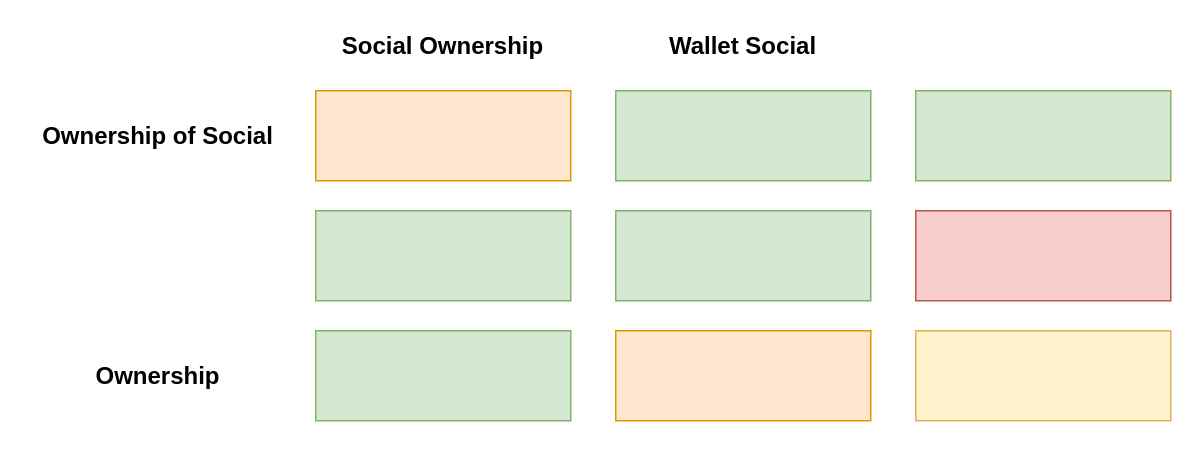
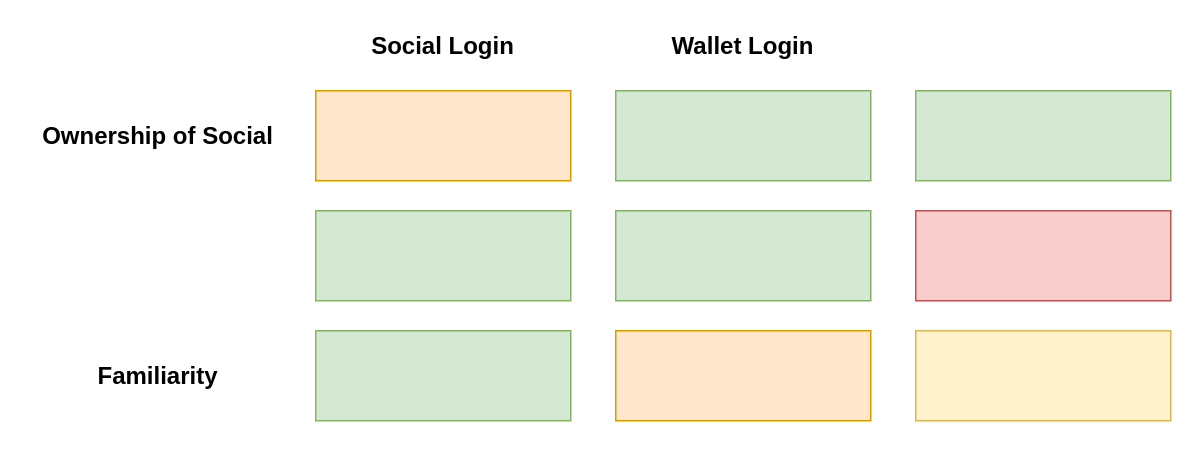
  <mxCell id="0" />
  <mxCell id="1" parent="0" />
  <mxCell id="2" value="" style="rounded=0;whiteSpace=wrap;html=1;fillColor=#ffe6cc;strokeColor=#d79b00;" vertex="1" parent="1"><mxGeometry x="210" y="60" width="170" height="60" as="geometry" /></mxCell>
- <mxCell id="3" value="Social Ownership" style="text;html=1;strokeColor=none;fillColor=none;align=center;verticalAlign=middle;whiteSpace=wrap;rounded=0;fontSize=16;fontStyle=1" vertex="1" parent="1"><mxGeometry x="210" y="20" width="170" height="20" as="geometry" /></mxCell>
+ <mxCell id="3" value="Social Login" style="text;html=1;strokeColor=none;fillColor=none;align=center;verticalAlign=middle;whiteSpace=wrap;rounded=0;fontSize=16;fontStyle=1" vertex="1" parent="1"><mxGeometry x="210" y="20" width="170" height="20" as="geometry" /></mxCell>
  <mxCell id="4" value="" style="rounded=0;whiteSpace=wrap;html=1;fillColor=#d5e8d4;strokeColor=#82b366;" vertex="1" parent="1"><mxGeometry x="410" y="60" width="170" height="60" as="geometry" /></mxCell>
- <mxCell id="5" value="Wallet Social" style="text;html=1;strokeColor=none;fillColor=none;align=center;verticalAlign=middle;whiteSpace=wrap;rounded=0;fontSize=16;fontStyle=1" vertex="1" parent="1"><mxGeometry x="410" y="20" width="170" height="20" as="geometry" /></mxCell>
+ <mxCell id="5" value="Wallet Login" style="text;html=1;strokeColor=none;fillColor=none;align=center;verticalAlign=middle;whiteSpace=wrap;rounded=0;fontSize=16;fontStyle=1" vertex="1" parent="1"><mxGeometry x="410" y="20" width="170" height="20" as="geometry" /></mxCell>
  <mxCell id="6" value="" style="rounded=0;whiteSpace=wrap;html=1;fillColor=#d5e8d4;strokeColor=#82b366;" vertex="1" parent="1"><mxGeometry x="610" y="60" width="170" height="60" as="geometry" /></mxCell>
  <mxCell id="7" value="Ownership of Social" style="text;html=1;strokeColor=none;fillColor=none;align=center;verticalAlign=middle;whiteSpace=wrap;rounded=0;fontSize=16;fontStyle=1" vertex="1" parent="1"><mxGeometry x="20" y="80" width="170" height="20" as="geometry" /></mxCell>
  <mxCell id="8" value="" style="rounded=0;whiteSpace=wrap;html=1;fillColor=#d5e8d4;strokeColor=#82b366;" vertex="1" parent="1"><mxGeometry x="210" y="140" width="170" height="60" as="geometry" /></mxCell>
  <mxCell id="9" value="" style="rounded=0;whiteSpace=wrap;html=1;fillColor=#d5e8d4;strokeColor=#82b366;" vertex="1" parent="1"><mxGeometry x="410" y="140" width="170" height="60" as="geometry" /></mxCell>
  <mxCell id="10" value="" style="rounded=0;whiteSpace=wrap;html=1;fillColor=#f8cecc;strokeColor=#b85450;" vertex="1" parent="1"><mxGeometry x="610" y="140" width="170" height="60" as="geometry" /></mxCell>
  <mxCell id="11" value="" style="rounded=0;whiteSpace=wrap;html=1;fillColor=#d5e8d4;strokeColor=#82b366;" vertex="1" parent="1"><mxGeometry x="210" y="220" width="170" height="60" as="geometry" /></mxCell>
  <mxCell id="12" value="" style="rounded=0;whiteSpace=wrap;html=1;fillColor=#ffe6cc;strokeColor=#d79b00;" vertex="1" parent="1"><mxGeometry x="410" y="220" width="170" height="60" as="geometry" /></mxCell>
  <mxCell id="13" value="" style="rounded=0;whiteSpace=wrap;html=1;fillColor=#fff2cc;strokeColor=#d6b656;" vertex="1" parent="1"><mxGeometry x="610" y="220" width="170" height="60" as="geometry" /></mxCell>
- <mxCell id="14" value="Ownership" style="text;html=1;strokeColor=none;fillColor=none;align=center;verticalAlign=middle;whiteSpace=wrap;rounded=0;fontSize=16;fontStyle=1" vertex="1" parent="1"><mxGeometry x="20" y="240" width="170" height="20" as="geometry" /></mxCell>
+ <mxCell id="14" value="Familiarity" style="text;html=1;strokeColor=none;fillColor=none;align=center;verticalAlign=middle;whiteSpace=wrap;rounded=0;fontSize=16;fontStyle=1" vertex="1" parent="1"><mxGeometry x="20" y="240" width="170" height="20" as="geometry" /></mxCell>
